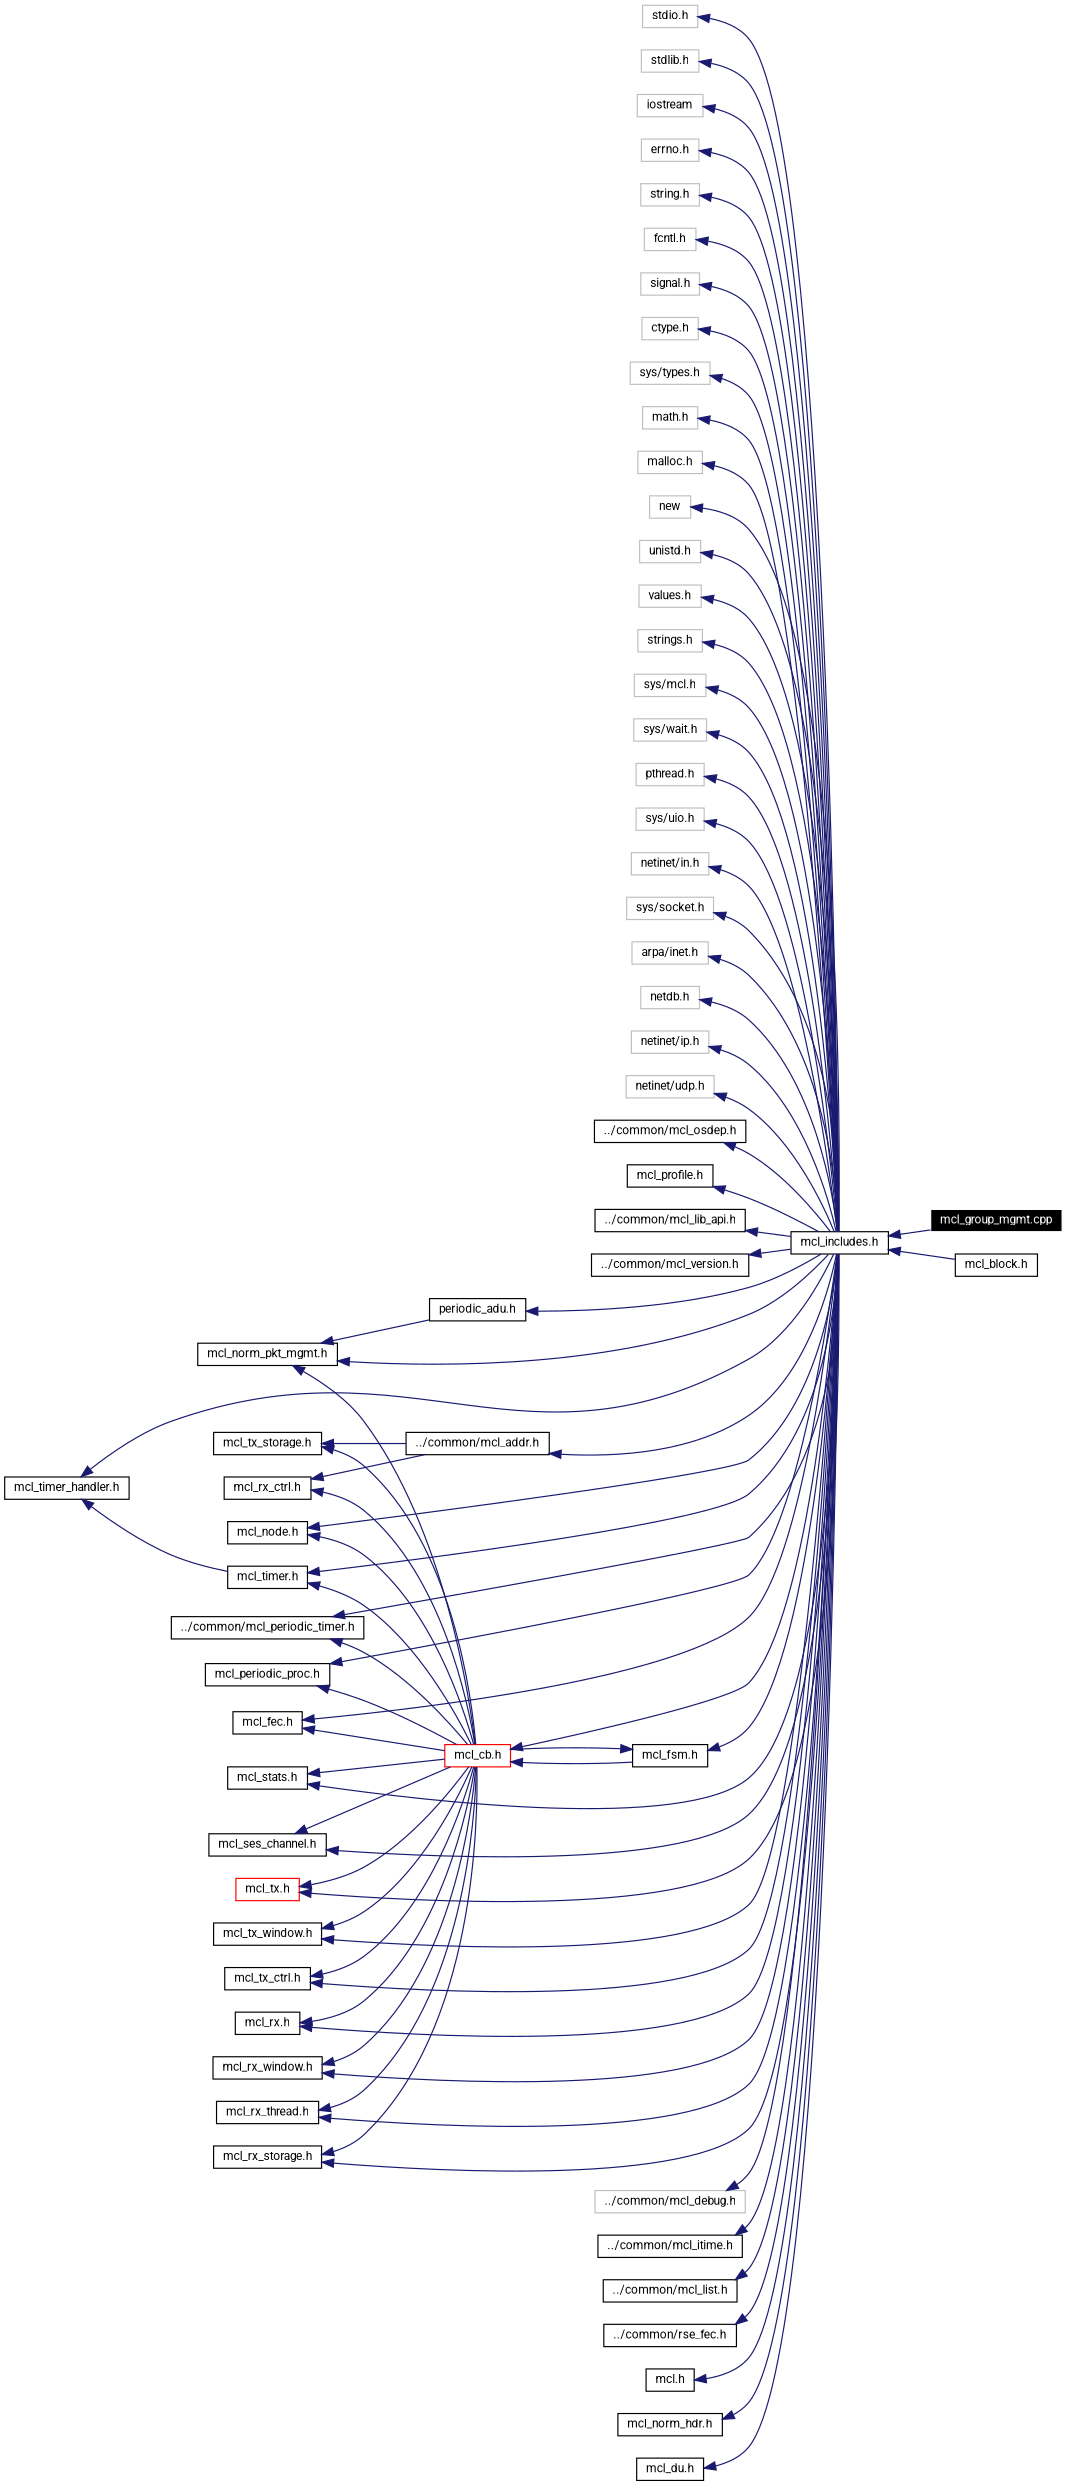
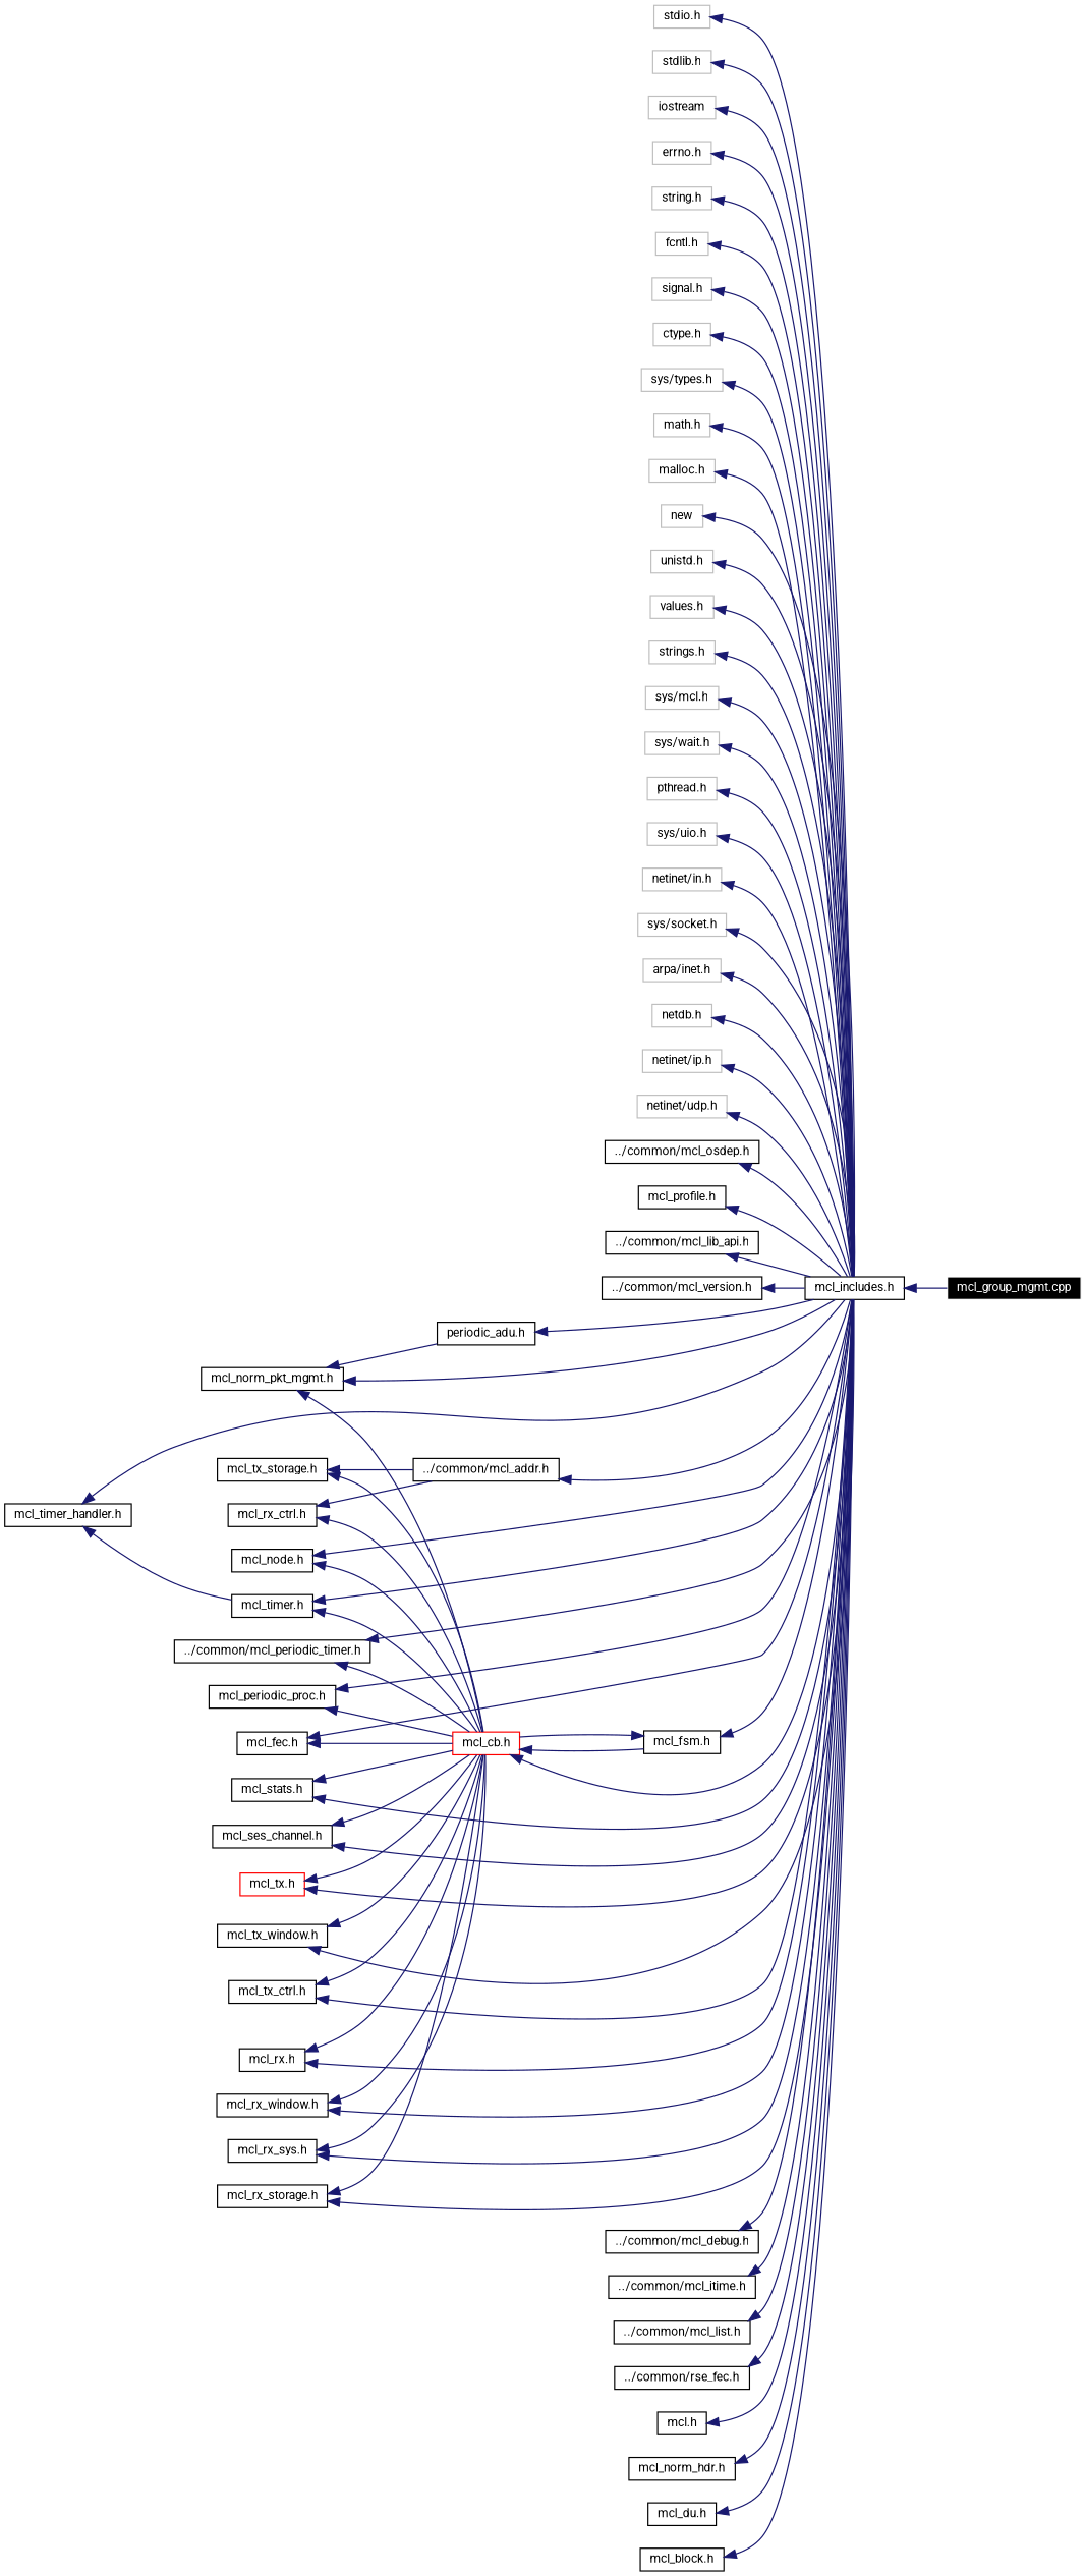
  digraph {
    fontname=Roboto
    rankdir=LR
    node [color=black fontname=Roboto fontsize=10 shape=record]
    edge [color=midnightblue dir=back fontname=Roboto fontsize=10 labelfontname=Helvetica labelfontsize=10 style=solid]
    n1 [color=white fillcolor=black fontcolor=white height=0.2 label="mcl_group_mgmt.cpp" style=filled width=0.4]
    n2 [height=0.2 label="mcl_includes.h" width=0.4]
    n3 [color=grey75 height=0.2 label="stdio.h" width=0.4]
    n4 [color=grey75 height=0.2 label="stdlib.h" width=0.4]
    n5 [color=grey75 height=0.2 label=iostream width=0.4]
    n6 [color=grey75 height=0.2 label="errno.h" width=0.4]
    n7 [color=grey75 height=0.2 label="string.h" width=0.4]
    n8 [color=grey75 height=0.2 label="fcntl.h" width=0.4]
    n9 [color=grey75 height=0.2 label="signal.h" width=0.4]
    n10 [color=grey75 height=0.2 label="ctype.h" width=0.4]
    n11 [color=grey75 height=0.2 label="sys/types.h" width=0.4]
    n12 [color=grey75 height=0.2 label="math.h" width=0.4]
    n13 [color=grey75 height=0.2 label="malloc.h" width=0.4]
    n14 [color=grey75 height=0.2 label=new width=0.4]
    n15 [color=grey75 height=0.2 label="unistd.h" width=0.4]
    n16 [color=grey75 height=0.2 label="values.h" width=0.4]
    n17 [color=grey75 height=0.2 label="strings.h" width=0.4]
    n18 [color=grey75 height=0.2 label="sys/mcl.h" width=0.4]
    n19 [color=grey75 height=0.2 label="sys/wait.h" width=0.4]
    n20 [color=grey75 height=0.2 label="pthread.h" width=0.4]
    n21 [color=grey75 height=0.2 label="sys/uio.h" width=0.4]
    n22 [color=grey75 height=0.2 label="netinet/in.h" width=0.4]
    n23 [color=grey75 height=0.2 label="sys/socket.h" width=0.4]
    n24 [color=grey75 height=0.2 label="arpa/inet.h" width=0.4]
    n25 [color=grey75 height=0.2 label="netdb.h" width=0.4]
    n26 [color=grey75 height=0.2 label="netinet/ip.h" width=0.4]
    n27 [color=grey75 height=0.2 label="netinet/udp.h" width=0.4]
    n28 [height=0.2 label="../common/mcl_osdep.h" width=0.4]
    n29 [height=0.2 label="mcl_profile.h" width=0.4]
    n30 [height=0.2 label="../common/mcl_lib_api.h" width=0.4]
    n31 [height=0.2 label="../common/mcl_version.h" width=0.4]
    n32 [height=0.2 label="../common/mcl_addr.h" width=0.4]
-   n33 [color=grey75 height=0.2 label="../common/mcl_debug.h" width=0.4]
+   n33 [height=0.2 label="../common/mcl_debug.h" width=0.4]
    n34 [height=0.2 label="../common/mcl_itime.h" width=0.4]
    n35 [height=0.2 label="../common/mcl_list.h" width=0.4]
    n36 [height=0.2 label="../common/rse_fec.h" width=0.4]
    n37 [height=0.2 label="mcl.h" width=0.4]
    n38 [height=0.2 label="mcl_norm_hdr.h" width=0.4]
    n39 [height=0.2 label="periodic_adu.h" width=0.4]
    n40 [height=0.2 label="mcl_norm_pkt_mgmt.h" width=0.4]
    n41 [color=red height=0.2 label="mcl_cb.h" width=0.4]
    n42 [height=0.2 label="mcl_fsm.h" width=0.4]
    n43 [height=0.2 label="mcl_du.h" width=0.4]
    n44 [height=0.2 label="mcl_block.h" width=0.4]
    n45 [height=0.2 label="mcl_node.h" width=0.4]
    n46 [height=0.2 label="mcl_timer.h" width=0.4]
    n47 [height=0.2 label="mcl_timer_handler.h" width=0.4]
    n48 [height=0.2 label="../common/mcl_periodic_timer.h" width=0.4]
    n49 [height=0.2 label="mcl_periodic_proc.h" width=0.4]
    n50 [height=0.2 label="mcl_fec.h" width=0.4]
    n51 [height=0.2 label="mcl_stats.h" width=0.4]
    n52 [height=0.2 label="mcl_ses_channel.h" width=0.4]
    n53 [color=red height=0.2 label="mcl_tx.h" width=0.4]
    n54 [height=0.2 label="mcl_tx_window.h" width=0.4]
    n55 [height=0.2 label="mcl_tx_ctrl.h" width=0.4]
    n56 [height=0.2 label="mcl_tx_storage.h" width=0.4]
    n57 [height=0.2 label="mcl_rx.h" width=0.4]
    n58 [height=0.2 label="mcl_rx_window.h" width=0.4]
-   n59 [height=0.2 label="mcl_rx_thread.h" width=0.4]
+   n59 [height=0.2 label="mcl_rx_sys.h" width=0.4]
    n60 [height=0.2 label="mcl_rx_ctrl.h" width=0.4]
    n61 [height=0.2 label="mcl_rx_storage.h" width=0.4]
    n2 -> n1
    n3 -> n2
    n4 -> n2
    n5 -> n2
    n6 -> n2
    n7 -> n2
    n8 -> n2
    n9 -> n2
    n10 -> n2
    n11 -> n2
    n12 -> n2
    n13 -> n2
    n14 -> n2
    n15 -> n2
    n16 -> n2
    n17 -> n2
    n18 -> n2
    n19 -> n2
    n20 -> n2
    n21 -> n2
    n22 -> n2
    n23 -> n2
    n24 -> n2
    n25 -> n2
    n26 -> n2
    n27 -> n2
    n28 -> n2
    n29 -> n2
    n30 -> n2
    n31 -> n2
    n32 -> n2
    n33 -> n2
    n34 -> n2
    n35 -> n2
    n36 -> n2
    n37 -> n2
    n38 -> n2
    n39 -> n2
    n40 -> n2
    n40 -> n39
    n40 -> n41
    n41 -> n2
    n41 -> n42
    n42 -> n2
    n42 -> n41
    n43 -> n2
-   n2 -> n44
+   n44 -> n2
    n45 -> n2
    n45 -> n41
    n46 -> n2
    n46 -> n41
    n47 -> n2
    n47 -> n46
    n48 -> n2
    n48 -> n41
    n49 -> n2
    n49 -> n41
    n50 -> n2
    n50 -> n41
    n51 -> n2
    n51 -> n41
    n52 -> n2
    n52 -> n41
    n53 -> n2
    n53 -> n41
    n54 -> n2
    n54 -> n41
    n55 -> n2
    n55 -> n41
    n56 -> n32
    n56 -> n41
    n57 -> n2
    n57 -> n41
    n58 -> n2
    n58 -> n41
    n59 -> n2
    n59 -> n41
    n60 -> n32
    n60 -> n41
    n61 -> n2
    n61 -> n41
  }
